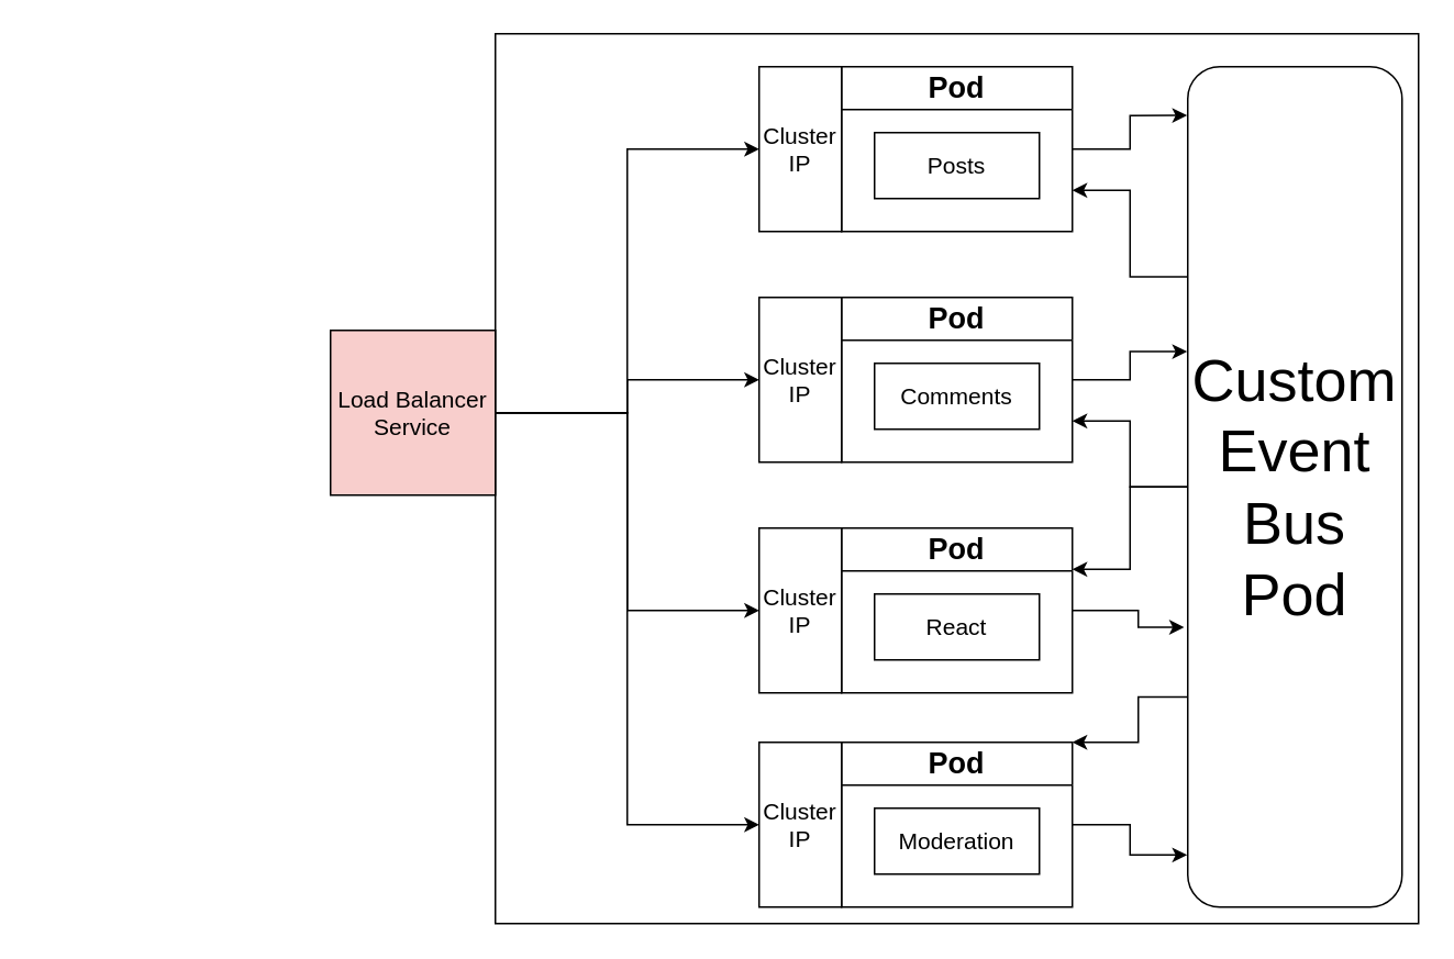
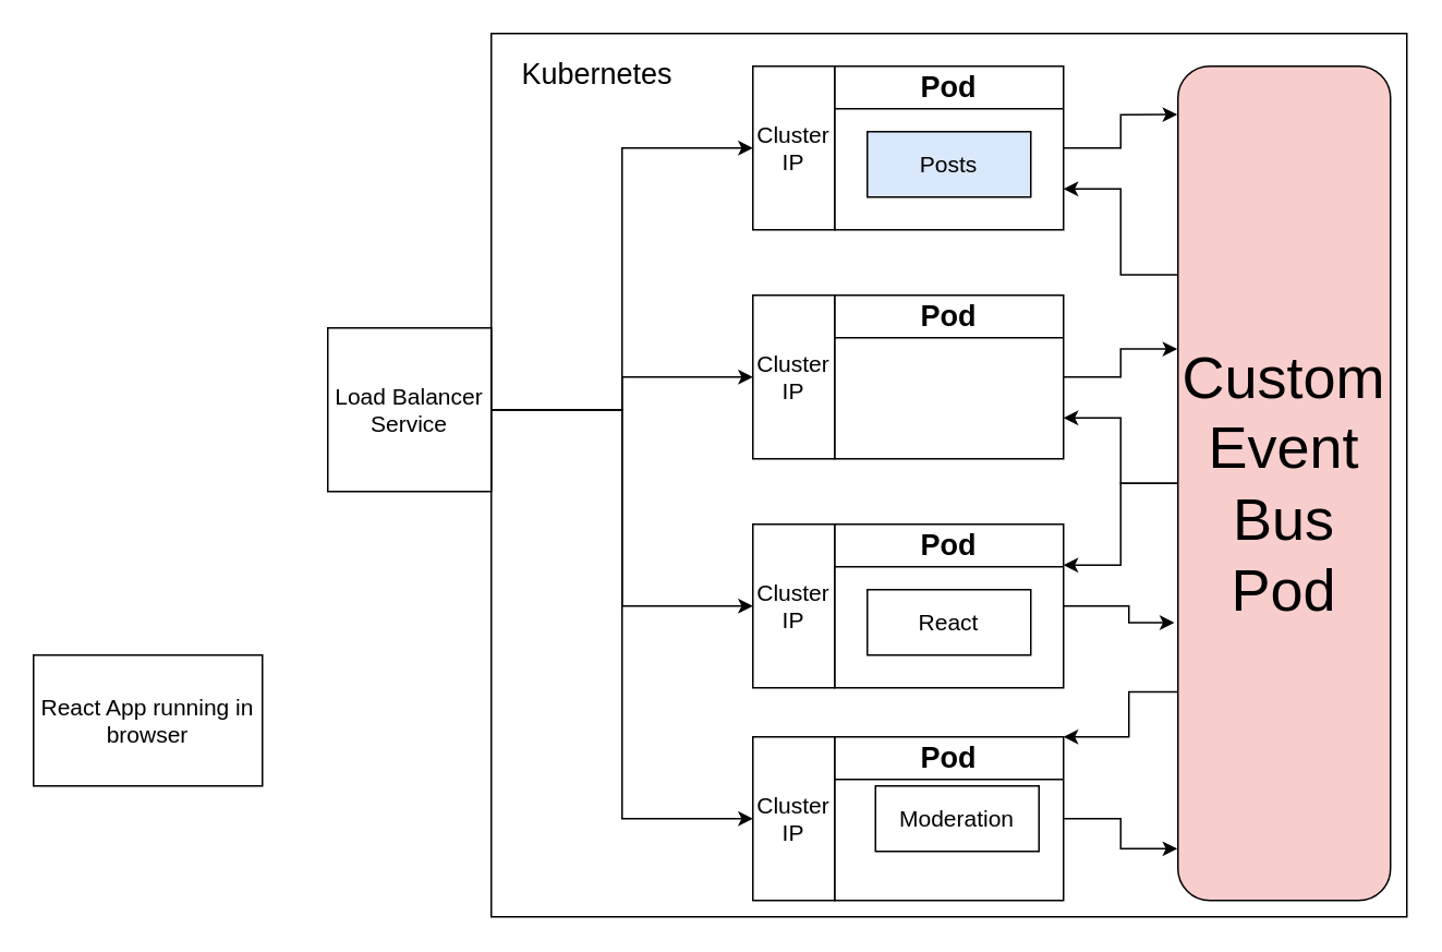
  <mxCell id="0" />
  <mxCell id="1" parent="0" />
+ <mxCell id="2" value="&lt;font style=&quot;font-size: 14px;&quot;&gt;React App running in browser&lt;/font&gt;" style="rounded=0;whiteSpace=wrap;html=1;" parent="1" vertex="1"><mxGeometry x="20" y="400" width="140" height="80" as="geometry" /></mxCell>
  <mxCell id="3" style="edgeStyle=orthogonalEdgeStyle;rounded=0;orthogonalLoop=1;jettySize=auto;html=1;entryX=0;entryY=0.5;entryDx=0;entryDy=0;" parent="1" source="7" target="26" edge="1"><mxGeometry relative="1" as="geometry" /></mxCell>
  <mxCell id="4" style="edgeStyle=orthogonalEdgeStyle;rounded=0;orthogonalLoop=1;jettySize=auto;html=1;exitX=1;exitY=0.5;exitDx=0;exitDy=0;entryX=0;entryY=0.5;entryDx=0;entryDy=0;" parent="1" source="7" target="27" edge="1"><mxGeometry relative="1" as="geometry" /></mxCell>
  <mxCell id="5" style="edgeStyle=orthogonalEdgeStyle;rounded=0;orthogonalLoop=1;jettySize=auto;html=1;exitX=1;exitY=0.5;exitDx=0;exitDy=0;entryX=0;entryY=0.5;entryDx=0;entryDy=0;" parent="1" source="7" target="28" edge="1"><mxGeometry relative="1" as="geometry" /></mxCell>
  <mxCell id="6" style="edgeStyle=orthogonalEdgeStyle;rounded=0;orthogonalLoop=1;jettySize=auto;html=1;exitX=1;exitY=0.5;exitDx=0;exitDy=0;entryX=0;entryY=0.5;entryDx=0;entryDy=0;" parent="1" source="7" target="29" edge="1"><mxGeometry relative="1" as="geometry" /></mxCell>
- <mxCell id="7" value="&lt;font style=&quot;font-size: 14px;&quot;&gt;Load Balancer Service&lt;/font&gt;" style="whiteSpace=wrap;html=1;aspect=fixed;fillColor=#f8cecc;" parent="1" vertex="1"><mxGeometry x="200" y="200" width="100" height="100" as="geometry" /></mxCell>
+ <mxCell id="7" value="&lt;font style=&quot;font-size: 14px;&quot;&gt;Load Balancer Service&lt;/font&gt;" style="whiteSpace=wrap;html=1;aspect=fixed;" parent="1" vertex="1"><mxGeometry x="200" y="200" width="100" height="100" as="geometry" /></mxCell>
  <mxCell id="8" value="" style="rounded=0;whiteSpace=wrap;html=1;fillColor=none;" parent="1" vertex="1"><mxGeometry x="300" y="20" width="560" height="540" as="geometry" /></mxCell>
  <mxCell id="9" style="edgeStyle=orthogonalEdgeStyle;rounded=0;orthogonalLoop=1;jettySize=auto;html=1;exitX=1;exitY=0.5;exitDx=0;exitDy=0;entryX=-0.003;entryY=0.058;entryDx=0;entryDy=0;entryPerimeter=0;" parent="1" source="10" target="25" edge="1"><mxGeometry relative="1" as="geometry" /></mxCell>
  <mxCell id="10" value="&lt;b&gt;&lt;font style=&quot;font-size: 18px;&quot;&gt;Pod&lt;/font&gt;&lt;/b&gt;" style="swimlane;fontStyle=0;childLayout=stackLayout;horizontal=1;startSize=26;fillColor=none;horizontalStack=0;resizeParent=1;resizeParentMax=0;resizeLast=0;collapsible=1;marginBottom=0;whiteSpace=wrap;html=1;" parent="1" vertex="1"><mxGeometry x="510" y="40" width="140" height="100" as="geometry" /></mxCell>
- <mxCell id="11" value="&lt;font style=&quot;font-size: 14px;&quot;&gt;Posts&lt;/font&gt;" style="rounded=0;whiteSpace=wrap;html=1;" parent="1" vertex="1"><mxGeometry x="530" y="80" width="100" height="40" as="geometry" /></mxCell>
+ <mxCell id="11" value="&lt;font style=&quot;font-size: 14px;&quot;&gt;Posts&lt;/font&gt;" style="rounded=0;whiteSpace=wrap;html=1;fillColor=#dae8fc;" parent="1" vertex="1"><mxGeometry x="530" y="80" width="100" height="40" as="geometry" /></mxCell>
  <mxCell id="12" style="edgeStyle=orthogonalEdgeStyle;rounded=0;orthogonalLoop=1;jettySize=auto;html=1;exitX=1;exitY=0.5;exitDx=0;exitDy=0;entryX=-0.003;entryY=0.339;entryDx=0;entryDy=0;entryPerimeter=0;" parent="1" source="13" target="25" edge="1"><mxGeometry relative="1" as="geometry" /></mxCell>
  <mxCell id="13" value="&lt;b&gt;&lt;font style=&quot;font-size: 18px;&quot;&gt;Pod&lt;/font&gt;&lt;/b&gt;" style="swimlane;fontStyle=0;childLayout=stackLayout;horizontal=1;startSize=26;fillColor=none;horizontalStack=0;resizeParent=1;resizeParentMax=0;resizeLast=0;collapsible=1;marginBottom=0;whiteSpace=wrap;html=1;" parent="1" vertex="1"><mxGeometry x="510" y="180" width="140" height="100" as="geometry" /></mxCell>
- <mxCell id="14" value="&lt;font style=&quot;font-size: 14px;&quot;&gt;Comments&lt;/font&gt;" style="rounded=0;whiteSpace=wrap;html=1;" parent="1" vertex="1"><mxGeometry x="530" y="220" width="100" height="40" as="geometry" /></mxCell>
  <mxCell id="15" style="edgeStyle=orthogonalEdgeStyle;rounded=0;orthogonalLoop=1;jettySize=auto;html=1;exitX=1;exitY=0.5;exitDx=0;exitDy=0;entryX=-0.017;entryY=0.667;entryDx=0;entryDy=0;entryPerimeter=0;" parent="1" source="16" target="25" edge="1"><mxGeometry relative="1" as="geometry"><Array as="points"><mxPoint x="690" y="370" /><mxPoint x="690" y="380" /></Array></mxGeometry></mxCell>
  <mxCell id="16" value="&lt;b&gt;&lt;font style=&quot;font-size: 18px;&quot;&gt;Pod&lt;/font&gt;&lt;/b&gt;" style="swimlane;fontStyle=0;childLayout=stackLayout;horizontal=1;startSize=26;fillColor=none;horizontalStack=0;resizeParent=1;resizeParentMax=0;resizeLast=0;collapsible=1;marginBottom=0;whiteSpace=wrap;html=1;" parent="1" vertex="1"><mxGeometry x="510" y="320" width="140" height="100" as="geometry" /></mxCell>
  <mxCell id="17" value="&lt;font style=&quot;font-size: 14px;&quot;&gt;React&lt;/font&gt;" style="rounded=0;whiteSpace=wrap;html=1;" parent="1" vertex="1"><mxGeometry x="530" y="360" width="100" height="40" as="geometry" /></mxCell>
  <mxCell id="18" style="edgeStyle=orthogonalEdgeStyle;rounded=0;orthogonalLoop=1;jettySize=auto;html=1;exitX=1;exitY=0.5;exitDx=0;exitDy=0;entryX=-0.003;entryY=0.938;entryDx=0;entryDy=0;entryPerimeter=0;" parent="1" source="19" target="25" edge="1"><mxGeometry relative="1" as="geometry" /></mxCell>
  <mxCell id="19" value="&lt;b&gt;&lt;font style=&quot;font-size: 18px;&quot;&gt;Pod&lt;/font&gt;&lt;/b&gt;" style="swimlane;fontStyle=0;childLayout=stackLayout;horizontal=1;startSize=26;fillColor=none;horizontalStack=0;resizeParent=1;resizeParentMax=0;resizeLast=0;collapsible=1;marginBottom=0;whiteSpace=wrap;html=1;" parent="1" vertex="1"><mxGeometry x="510" y="450" width="140" height="100" as="geometry" /></mxCell>
- <mxCell id="20" value="&lt;font style=&quot;font-size: 14px;&quot;&gt;Moderation&lt;/font&gt;" style="rounded=0;whiteSpace=wrap;html=1;" parent="1" vertex="1"><mxGeometry x="530" y="490" width="100" height="40" as="geometry" /></mxCell>
+ <mxCell id="20" value="&lt;font style=&quot;font-size: 14px;&quot;&gt;Moderation&lt;/font&gt;" style="rounded=0;whiteSpace=wrap;html=1;" parent="1" vertex="1"><mxGeometry x="535" y="480" width="100" height="40" as="geometry" /></mxCell>
  <mxCell id="21" style="edgeStyle=orthogonalEdgeStyle;rounded=0;orthogonalLoop=1;jettySize=auto;html=1;exitX=0;exitY=0.75;exitDx=0;exitDy=0;entryX=1;entryY=0;entryDx=0;entryDy=0;" parent="1" source="25" target="19" edge="1"><mxGeometry relative="1" as="geometry"><Array as="points"><mxPoint x="690" y="423" /><mxPoint x="690" y="450" /></Array></mxGeometry></mxCell>
  <mxCell id="22" style="edgeStyle=orthogonalEdgeStyle;rounded=0;orthogonalLoop=1;jettySize=auto;html=1;exitX=0;exitY=0.5;exitDx=0;exitDy=0;entryX=1;entryY=0.25;entryDx=0;entryDy=0;" parent="1" source="25" target="16" edge="1"><mxGeometry relative="1" as="geometry" /></mxCell>
  <mxCell id="23" style="edgeStyle=orthogonalEdgeStyle;rounded=0;orthogonalLoop=1;jettySize=auto;html=1;exitX=0;exitY=0.5;exitDx=0;exitDy=0;entryX=1;entryY=0.75;entryDx=0;entryDy=0;" parent="1" source="25" target="13" edge="1"><mxGeometry relative="1" as="geometry" /></mxCell>
  <mxCell id="24" style="edgeStyle=orthogonalEdgeStyle;rounded=0;orthogonalLoop=1;jettySize=auto;html=1;exitX=0;exitY=0.25;exitDx=0;exitDy=0;entryX=1;entryY=0.75;entryDx=0;entryDy=0;" parent="1" source="25" target="10" edge="1"><mxGeometry relative="1" as="geometry" /></mxCell>
- <mxCell id="25" value="&lt;font style=&quot;font-size: 36px;&quot;&gt;Custom Event Bus Pod&lt;/font&gt;" style="rounded=1;whiteSpace=wrap;html=1;" parent="1" vertex="1"><mxGeometry x="720" y="40" width="130" height="510" as="geometry" /></mxCell>
+ <mxCell id="25" value="&lt;font style=&quot;font-size: 36px;&quot;&gt;Custom Event Bus Pod&lt;/font&gt;" style="rounded=1;whiteSpace=wrap;html=1;fillColor=#f8cecc;" parent="1" vertex="1"><mxGeometry x="720" y="40" width="130" height="510" as="geometry" /></mxCell>
  <mxCell id="26" value="&lt;font style=&quot;font-size: 14px;&quot;&gt;Cluster IP&lt;/font&gt;" style="rounded=0;whiteSpace=wrap;html=1;" parent="1" vertex="1"><mxGeometry x="460" y="40" width="50" height="100" as="geometry" /></mxCell>
  <mxCell id="27" value="&lt;font style=&quot;font-size: 14px;&quot;&gt;Cluster IP&lt;/font&gt;" style="rounded=0;whiteSpace=wrap;html=1;" parent="1" vertex="1"><mxGeometry x="460" y="180" width="50" height="100" as="geometry" /></mxCell>
  <mxCell id="28" value="&lt;font style=&quot;font-size: 14px;&quot;&gt;Cluster IP&lt;/font&gt;" style="rounded=0;whiteSpace=wrap;html=1;" parent="1" vertex="1"><mxGeometry x="460" y="320" width="50" height="100" as="geometry" /></mxCell>
  <mxCell id="29" value="&lt;font style=&quot;font-size: 14px;&quot;&gt;Cluster IP&lt;/font&gt;" style="rounded=0;whiteSpace=wrap;html=1;" parent="1" vertex="1"><mxGeometry x="460" y="450" width="50" height="100" as="geometry" /></mxCell>
+ <mxCell id="30" value="&lt;font style=&quot;font-size: 18px;&quot;&gt;Kubernetes&lt;/font&gt;" style="text;html=1;strokeColor=none;fillColor=none;align=center;verticalAlign=middle;whiteSpace=wrap;rounded=0;" parent="1" vertex="1"><mxGeometry x="300" y="20" width="130" height="50" as="geometry" /></mxCell>
